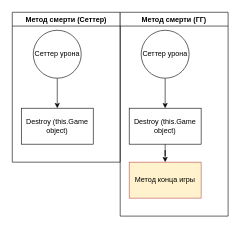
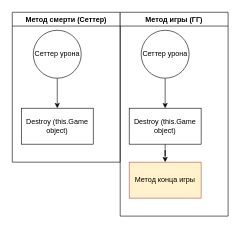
  <mxCell id="0" />
  <mxCell id="1" parent="0" />
  <mxCell id="2" value="Метод смерти (Сеттер)" style="swimlane;whiteSpace=wrap;html=1;startSize=23;" vertex="1" parent="1"><mxGeometry x="20" y="20" width="180" height="250" as="geometry" /></mxCell>
  <mxCell id="3" style="edgeStyle=orthogonalEdgeStyle;rounded=0;orthogonalLoop=1;jettySize=auto;html=1;exitX=0.5;exitY=1;exitDx=0;exitDy=0;entryX=0.5;entryY=0;entryDx=0;entryDy=0;" edge="1" parent="2" source="4" target="5"><mxGeometry relative="1" as="geometry" /></mxCell>
  <mxCell id="4" value="Сеттер урона" style="ellipse;whiteSpace=wrap;html=1;aspect=fixed;" vertex="1" parent="2"><mxGeometry x="35" y="30" width="80" height="80" as="geometry" /></mxCell>
  <mxCell id="5" value="Destroy (this.Game object)" style="rounded=0;whiteSpace=wrap;html=1;" vertex="1" parent="2"><mxGeometry x="15" y="160" width="120" height="60" as="geometry" /></mxCell>
- <mxCell id="6" value="Метод смерти (ГГ)" style="swimlane;whiteSpace=wrap;html=1;" vertex="1" parent="1"><mxGeometry x="200" y="20" width="180" height="340" as="geometry" /></mxCell>
+ <mxCell id="6" value="Метод игры (ГГ)" style="swimlane;whiteSpace=wrap;html=1;" vertex="1" parent="1"><mxGeometry x="200" y="20" width="180" height="340" as="geometry" /></mxCell>
  <mxCell id="7" style="edgeStyle=orthogonalEdgeStyle;rounded=0;orthogonalLoop=1;jettySize=auto;html=1;exitX=0.5;exitY=1;exitDx=0;exitDy=0;entryX=0.5;entryY=0;entryDx=0;entryDy=0;" edge="1" parent="6" source="8" target="9"><mxGeometry relative="1" as="geometry" /></mxCell>
  <mxCell id="8" value="Сеттер урона" style="ellipse;whiteSpace=wrap;html=1;aspect=fixed;" vertex="1" parent="6"><mxGeometry x="35" y="30" width="80" height="80" as="geometry" /></mxCell>
  <mxCell id="9" value="Destroy (this.Game object)" style="rounded=0;whiteSpace=wrap;html=1;" vertex="1" parent="6"><mxGeometry x="15" y="160" width="120" height="60" as="geometry" /></mxCell>
  <mxCell id="10" value="Метод конца игры" style="rounded=0;whiteSpace=wrap;html=1;fillColor=#fff2cc;strokeColor=#b85450;" vertex="1" parent="6"><mxGeometry x="15.0" y="250" width="120" height="60" as="geometry" /></mxCell>
  <mxCell id="11" style="edgeStyle=orthogonalEdgeStyle;rounded=0;orthogonalLoop=1;jettySize=auto;html=1;exitX=0.5;exitY=1;exitDx=0;exitDy=0;" edge="1" parent="6" source="9" target="10"><mxGeometry relative="1" as="geometry"><mxPoint x="75.19" y="250" as="targetPoint" /></mxGeometry></mxCell>
